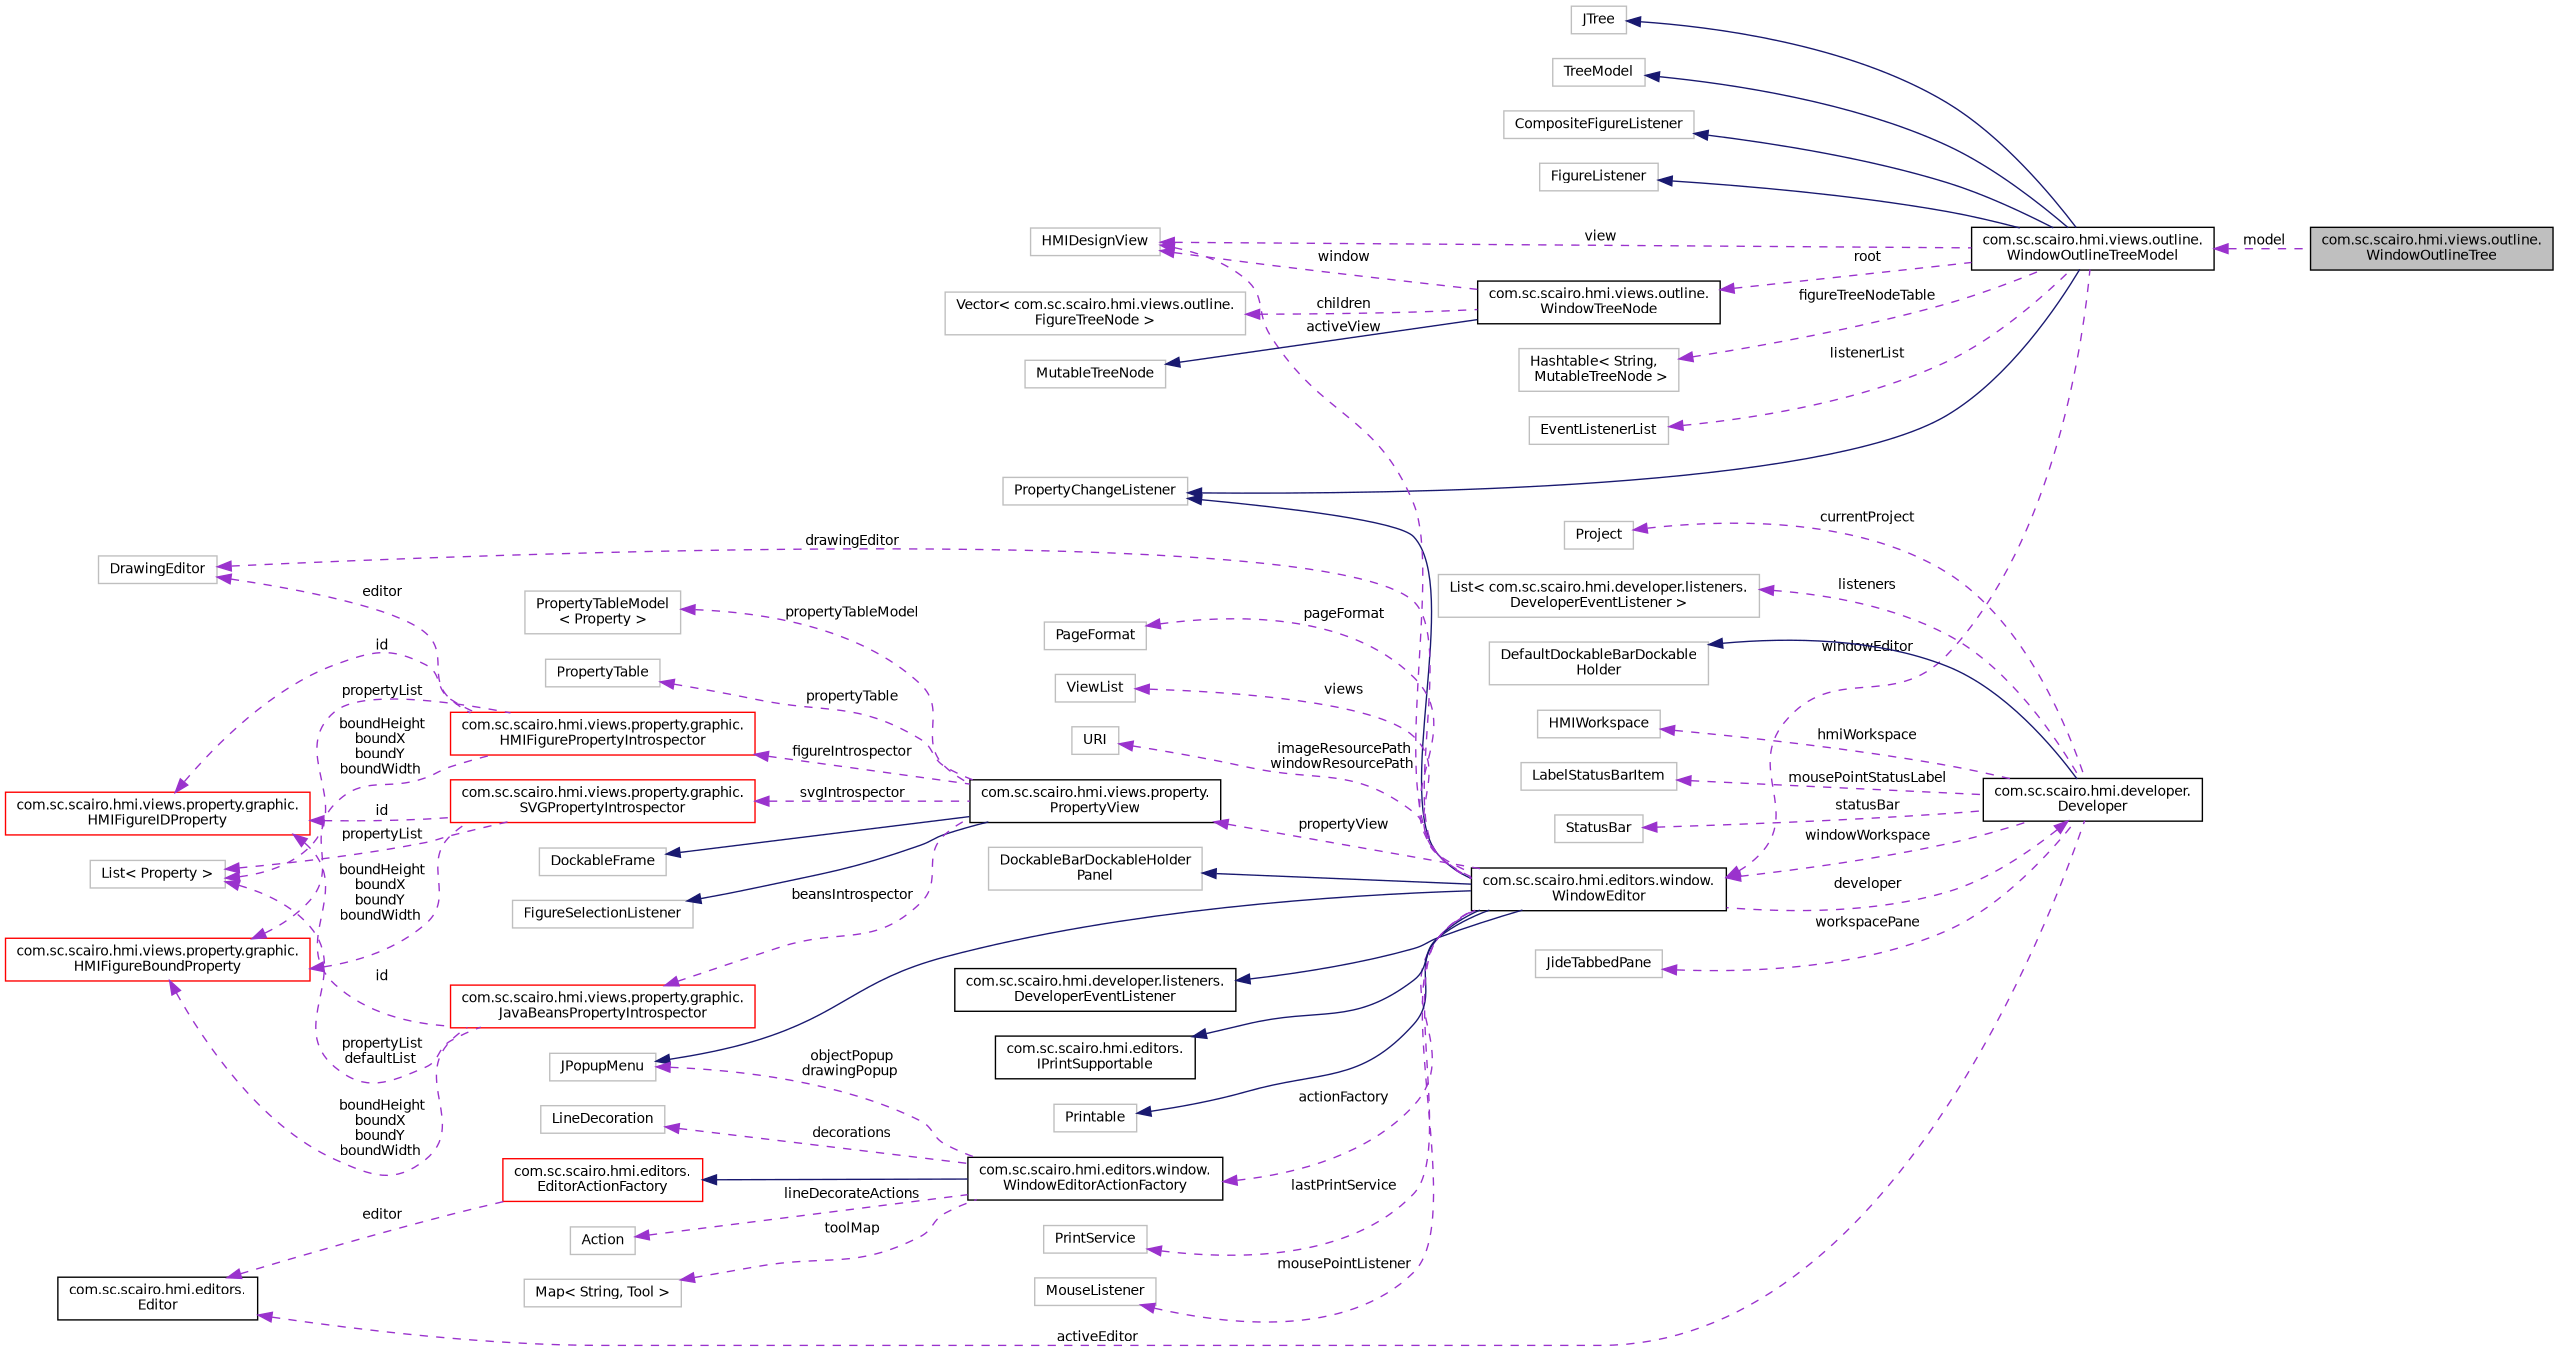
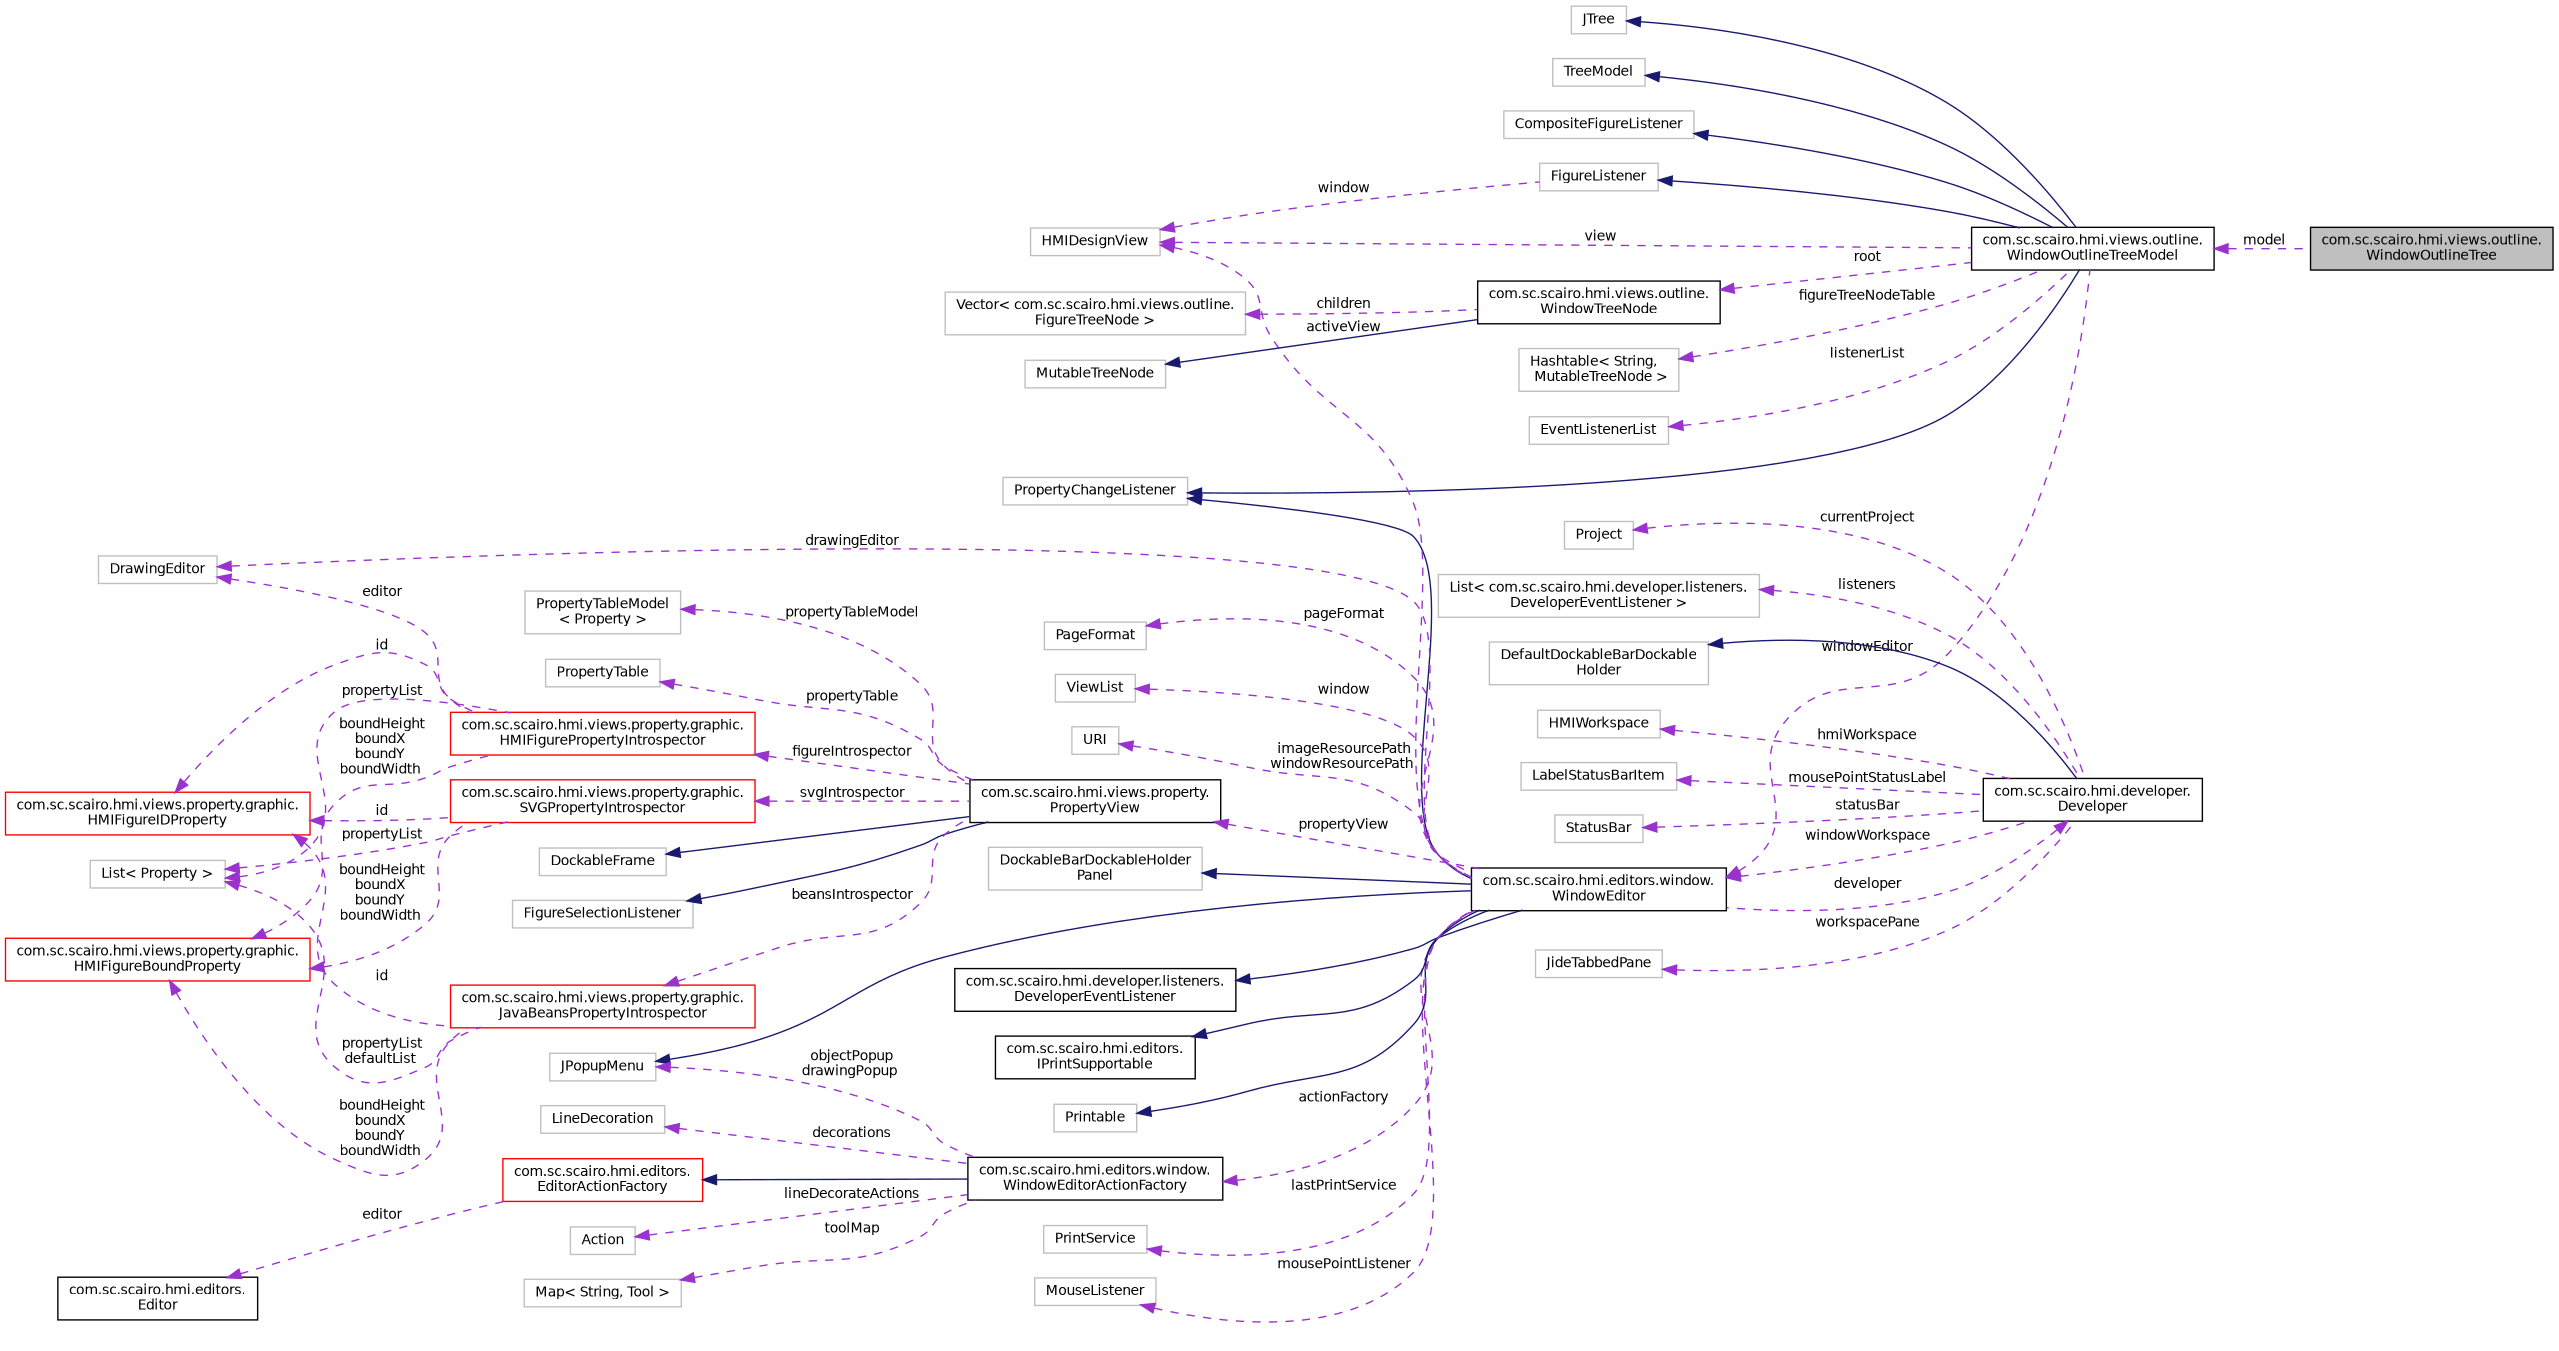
  digraph {
    rankdir=LR
    node [color=grey75 fillcolor=white fontname=Helvetica fontsize=10 shape=record style=filled]
    edge [color=darkorchid3 dir=back fontname=Helvetica fontsize=10 labelfontname=Helvetica labelfontsize=10 style=dashed]
    n1 [color=black fillcolor=grey75 fontcolor=black height=0.2 label="com.sc.scairo.hmi.views.outline.\lWindowOutlineTree" width=0.4]
    n2 [height=0.2 label=JTree width=0.4]
    n3 [color=black height=0.2 label="com.sc.scairo.hmi.views.outline.\lWindowOutlineTreeModel" width=0.4]
    n4 [height=0.2 label=TreeModel width=0.4]
    n5 [height=0.2 label=CompositeFigureListener width=0.4]
    n6 [height=0.2 label=FigureListener width=0.4]
    n7 [height=0.2 label=PropertyChangeListener width=0.4]
    n8 [color=black height=0.2 label="com.sc.scairo.hmi.editors.window.\lWindowEditor" width=0.4]
    n9 [color=black height=0.2 label="com.sc.scairo.hmi.developer.\lDeveloper" width=0.4]
    n10 [height=0.2 label="DockableBarDockableHolder\lPanel" width=0.4]
    n11 [color=black height=0.2 label="com.sc.scairo.hmi.developer.listeners.\lDeveloperEventListener" width=0.4]
    n12 [color=black height=0.2 label="com.sc.scairo.hmi.editors.\lEditor" width=0.4]
    n13 [color=red height=0.2 label="com.sc.scairo.hmi.editors.\lEditorActionFactory" width=0.4]
    n14 [color=black height=0.2 label="com.sc.scairo.hmi.editors.window.\lWindowEditorActionFactory" width=0.4]
    n15 [color=black height=0.2 label="com.sc.scairo.hmi.editors.\lIPrintSupportable" width=0.4]
    n16 [height=0.2 label=Printable width=0.4]
    n17 [height=0.2 label=DrawingEditor width=0.4]
    n18 [color=red height=0.2 label="com.sc.scairo.hmi.views.property.graphic.\lHMIFigurePropertyIntrospector" width=0.4]
    n19 [color=black height=0.2 label="com.sc.scairo.hmi.views.property.\lPropertyView" width=0.4]
    n20 [height=0.2 label=PrintService width=0.4]
    n21 [height=0.2 label=MouseListener width=0.4]
    n22 [height=0.2 label=PageFormat width=0.4]
    n23 [height=0.2 label=ViewList width=0.4]
    n24 [height=0.2 label=URI width=0.4]
    n25 [height=0.2 label=HMIDesignView width=0.4]
    n26 [color=black height=0.2 label="com.sc.scairo.hmi.views.outline.\lWindowTreeNode" width=0.4]
    n27 [height=0.2 label="DefaultDockableBarDockable\lHolder" width=0.4]
    n28 [height=0.2 label=HMIWorkspace width=0.4]
    n29 [height=0.2 label=LabelStatusBarItem width=0.4]
    n30 [height=0.2 label=JideTabbedPane width=0.4]
    n31 [height=0.2 label=StatusBar width=0.4]
    n32 [height=0.2 label=Project width=0.4]
    n33 [height=0.2 label="List\< com.sc.scairo.hmi.developer.listeners.\lDeveloperEventListener \>" width=0.4]
    n34 [height=0.2 label=DockableFrame width=0.4]
    n35 [height=0.2 label=FigureSelectionListener width=0.4]
    n36 [color=red height=0.2 label="com.sc.scairo.hmi.views.property.graphic.\lJavaBeansPropertyIntrospector" width=0.4]
    n37 [color=red height=0.2 label="com.sc.scairo.hmi.views.property.graphic.\lHMIFigureBoundProperty" width=0.4]
    n38 [color=red height=0.2 label="com.sc.scairo.hmi.views.property.graphic.\lSVGPropertyIntrospector" width=0.4]
    n39 [color=red height=0.2 label="com.sc.scairo.hmi.views.property.graphic.\lHMIFigureIDProperty" width=0.4]
    n40 [height=0.2 label="List\< Property \>" width=0.4]
    n41 [height=0.2 label="PropertyTableModel\l\< Property \>" width=0.4]
    n42 [height=0.2 label=PropertyTable width=0.4]
    n43 [height=0.2 label=JPopupMenu width=0.4]
    n44 [height=0.2 label=LineDecoration width=0.4]
    n45 [height=0.2 label=Action width=0.4]
    n46 [height=0.2 label="Map\< String, Tool \>" width=0.4]
    n47 [height=0.2 label="Hashtable\< String,\l MutableTreeNode \>" width=0.4]
    n48 [height=0.2 label=MutableTreeNode width=0.4]
    n49 [height=0.2 label="Vector\< com.sc.scairo.hmi.views.outline.\lFigureTreeNode \>" width=0.4]
    n50 [height=0.2 label=EventListenerList width=0.4]
    n2 -> n3 [color=midnightblue style=solid]
    n3 -> n1 [label=" model"]
    n4 -> n3 [color=midnightblue style=solid]
    n5 -> n3 [color=midnightblue style=solid]
    n6 -> n3 [color=midnightblue style=solid]
    n7 -> n3 [color=midnightblue style=solid]
    n7 -> n8 [color=midnightblue style=solid]
    n8 -> n3 [label=" windowEditor"]
    n8 -> n9 [label=" windowWorkspace"]
    n9 -> n8 [label=" developer"]
    n10 -> n8 [color=midnightblue style=solid]
    n11 -> n8 [color=midnightblue style=solid]
-   n12 -> n9 [label=" activeEditor"]
    n12 -> n13 [label=" editor"]
    n13 -> n14 [color=midnightblue style=solid]
    n14 -> n8 [label=" actionFactory"]
    n15 -> n8 [color=midnightblue style=solid]
    n16 -> n8 [color=midnightblue style=solid]
    n17 -> n8 [label=" drawingEditor"]
    n17 -> n18 [label=" editor"]
    n18 -> n19 [label=" figureIntrospector"]
    n19 -> n8 [label=" propertyView"]
    n20 -> n8 [label=" lastPrintService"]
    n21 -> n8 [label=" mousePointListener"]
    n22 -> n8 [label=" pageFormat"]
-   n23 -> n8 [label=" views"]
+   n23 -> n8 [label=" window"]
    n24 -> n8 [label=" imageResourcePath\nwindowResourcePath"]
    n25 -> n3 [label=" view"]
    n25 -> n8 [label=" activeView"]
-   n25 -> n26 [label=" window"]
+   n25 -> n6 [label=" window"]
    n26 -> n3 [label=" root"]
    n27 -> n9 [color=midnightblue style=solid]
    n28 -> n9 [label=" hmiWorkspace"]
    n29 -> n9 [label=" mousePointStatusLabel"]
    n30 -> n9 [label=" workspacePane"]
    n31 -> n9 [label=" statusBar"]
    n32 -> n9 [label=" currentProject"]
    n33 -> n9 [label=" listeners"]
    n34 -> n19 [color=midnightblue style=solid]
    n35 -> n19 [color=midnightblue style=solid]
    n36 -> n19 [label=" beansIntrospector"]
    n37 -> n18 [label=" boundHeight\nboundX\nboundY\nboundWidth"]
    n37 -> n36 [label=" boundHeight\nboundX\nboundY\nboundWidth"]
    n37 -> n38 [label=" boundHeight\nboundX\nboundY\nboundWidth"]
    n38 -> n19 [label=" svgIntrospector"]
    n39 -> n18 [label=" id"]
    n39 -> n36 [label=" id"]
    n39 -> n38 [label=" id"]
    n40 -> n18 [label=" propertyList"]
    n40 -> n36 [label=" propertyList\ndefaultList"]
    n40 -> n38 [label=" propertyList"]
    n41 -> n19 [label=" propertyTableModel"]
    n42 -> n19 [label=" propertyTable"]
    n43 -> n8 [color=midnightblue style=solid]
    n43 -> n14 [label=" objectPopup\ndrawingPopup"]
    n44 -> n14 [label=" decorations"]
    n45 -> n14 [label=" lineDecorateActions"]
    n46 -> n14 [label=" toolMap"]
    n47 -> n3 [label=" figureTreeNodeTable"]
    n48 -> n26 [color=midnightblue style=solid]
    n49 -> n26 [label=" children"]
    n50 -> n3 [label=" listenerList"]
  }
